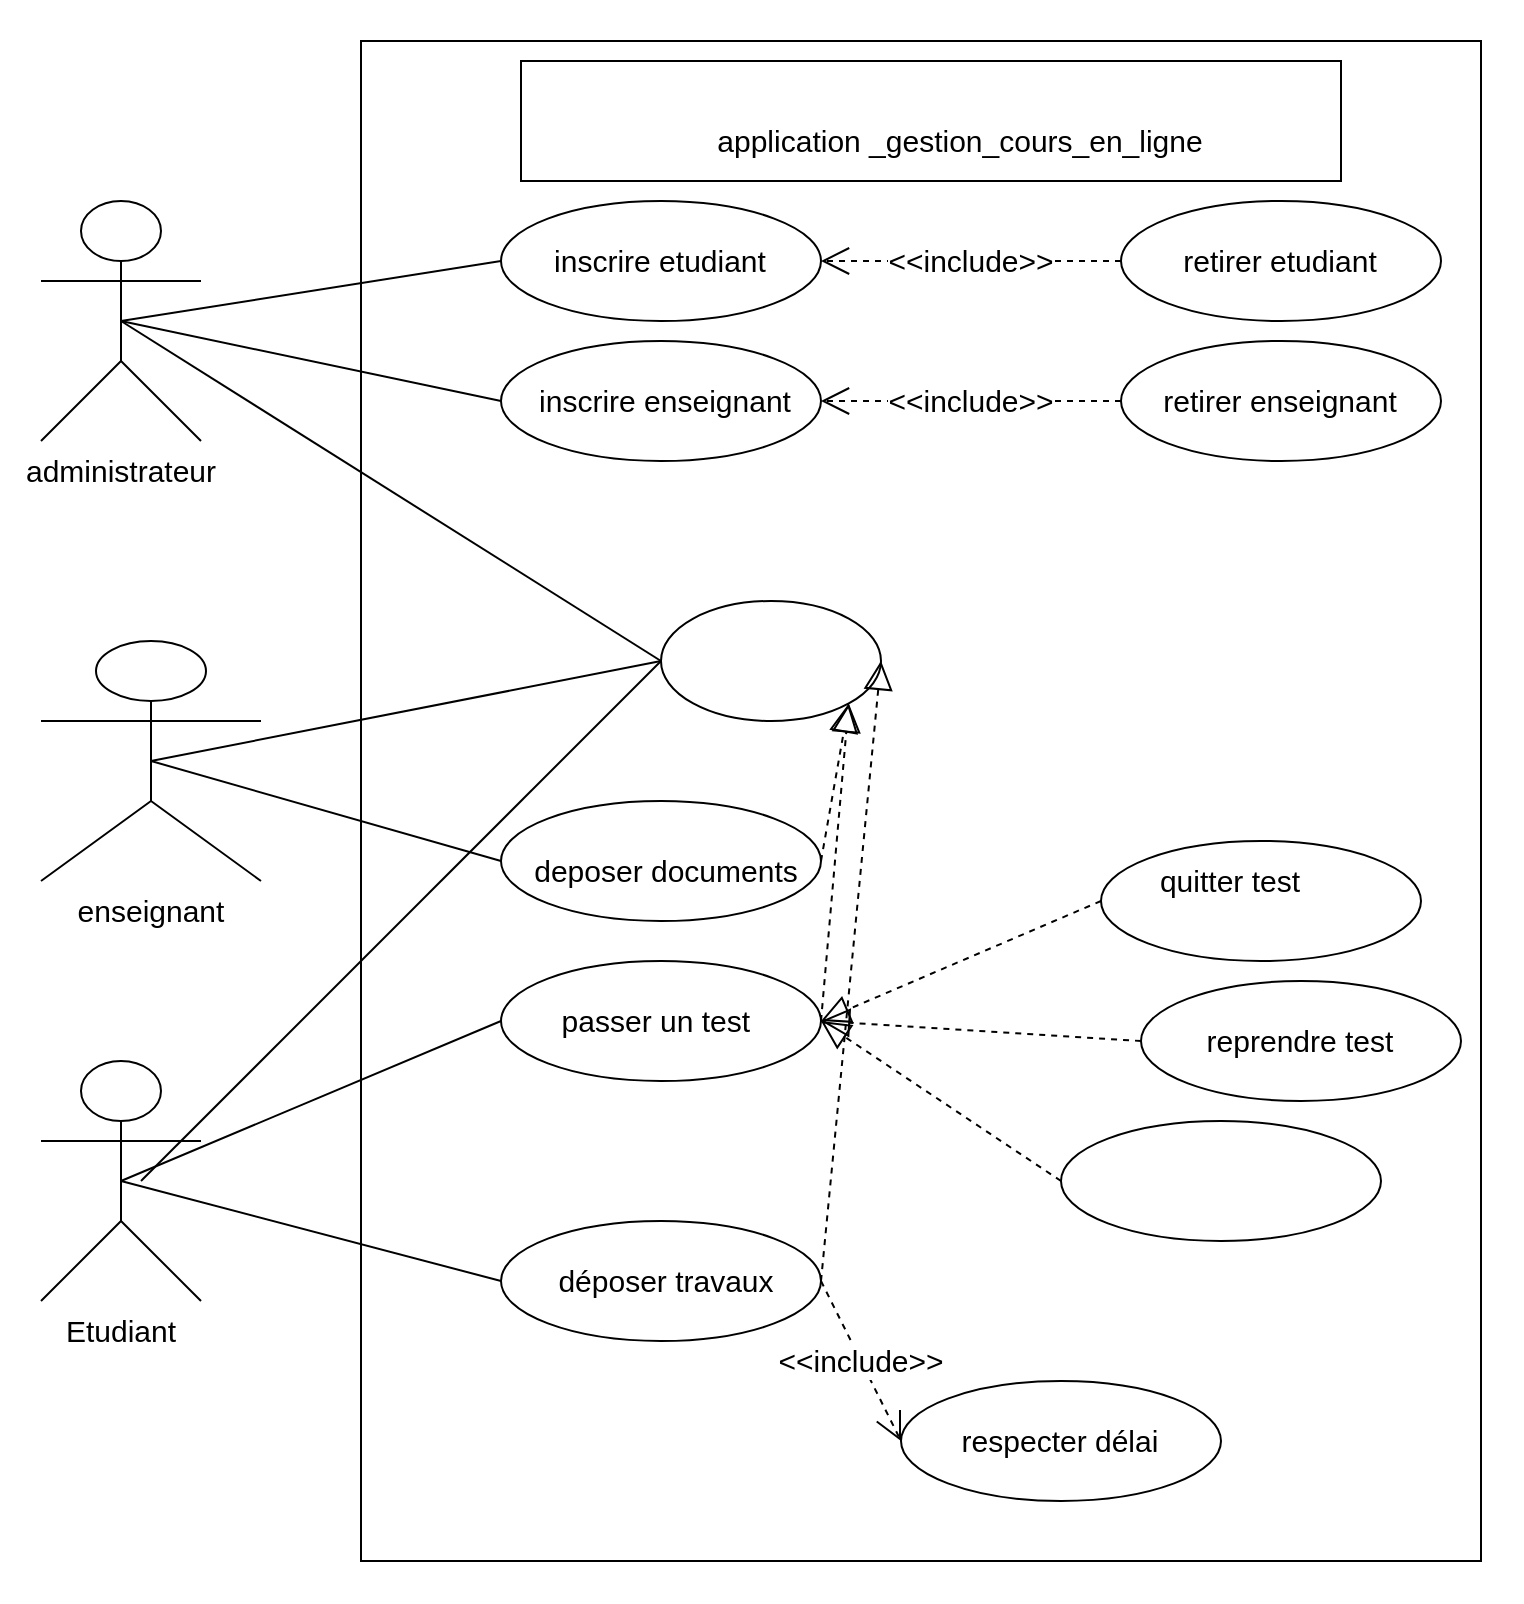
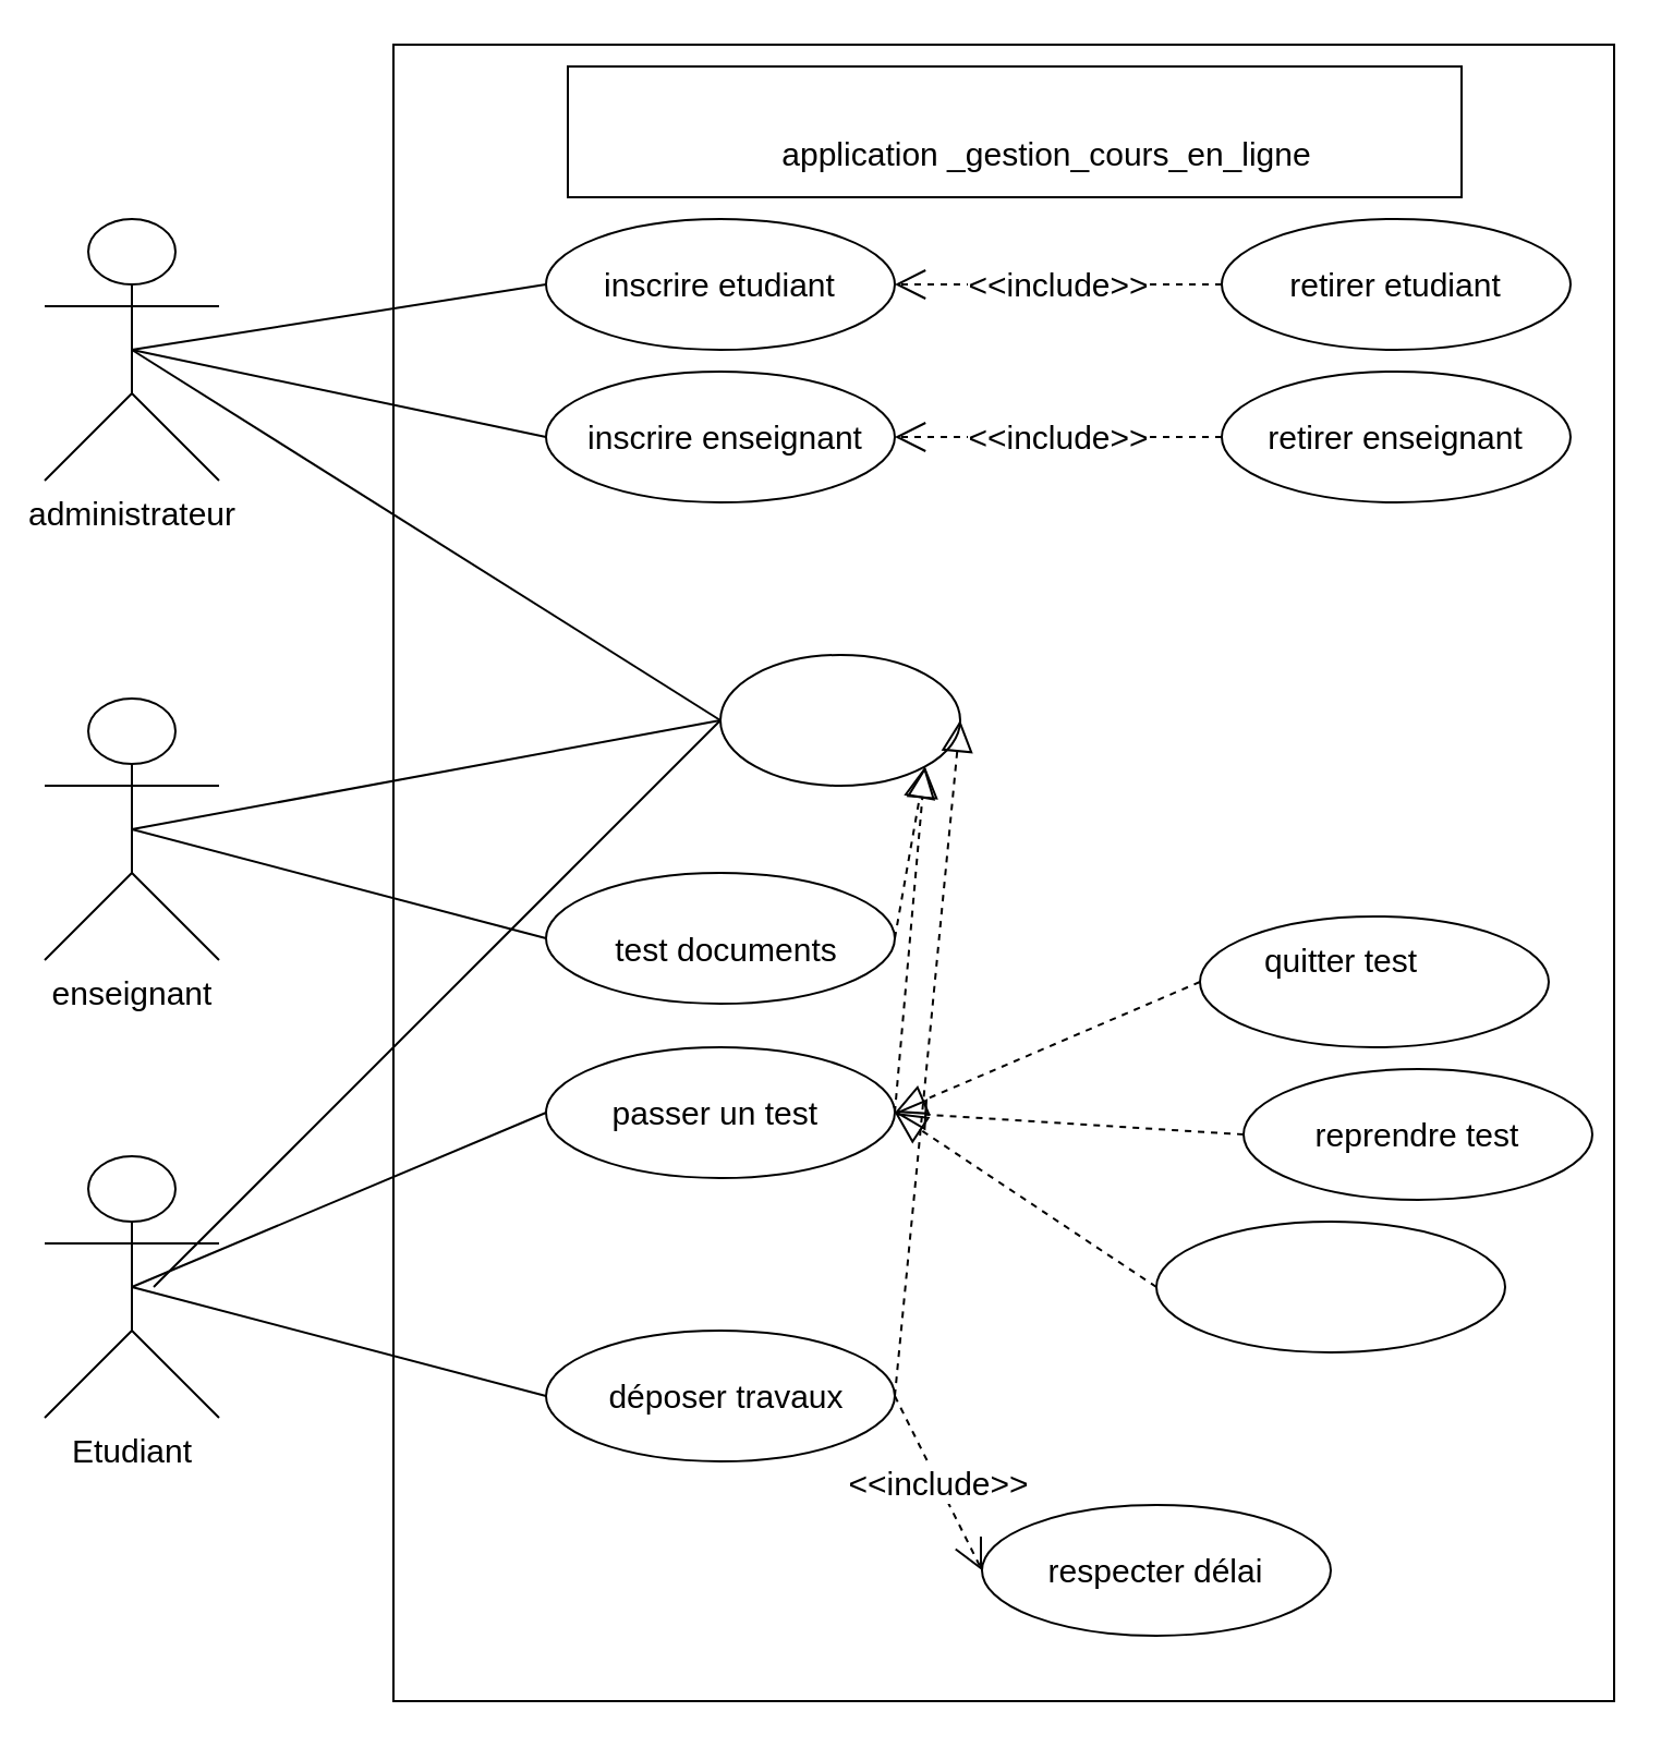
  <mxCell id="0" />
  <mxCell id="1" parent="0" />
  <mxCell id="2" value="&lt;font style=&quot;font-size: 15px;&quot;&gt;administrateur&lt;/font&gt;" style="shape=umlActor;verticalLabelPosition=bottom;verticalAlign=top;html=1;outlineConnect=0;" vertex="1" parent="1"><mxGeometry x="20" y="100" width="80" height="120" as="geometry" /></mxCell>
  <mxCell id="3" style="edgeStyle=orthogonalEdgeStyle;rounded=0;orthogonalLoop=1;jettySize=auto;html=1;exitX=0.5;exitY=1;exitDx=0;exitDy=0;" edge="1" parent="1"><mxGeometry relative="1" as="geometry"><mxPoint x="155" y="510" as="sourcePoint" /><mxPoint x="155" y="510" as="targetPoint" /></mxGeometry></mxCell>
- <mxCell id="4" value="&lt;span style=&quot;font-size: 15px;&quot;&gt;enseignant&lt;/span&gt;" style="shape=umlActor;verticalLabelPosition=bottom;verticalAlign=top;html=1;outlineConnect=0;" vertex="1" parent="1"><mxGeometry x="20" y="320" width="110" height="120" as="geometry" /></mxCell>
+ <mxCell id="4" value="&lt;span style=&quot;font-size: 15px;&quot;&gt;enseignant&lt;/span&gt;" style="shape=umlActor;verticalLabelPosition=bottom;verticalAlign=top;html=1;outlineConnect=0;" vertex="1" parent="1"><mxGeometry x="20" y="320" width="80" height="120" as="geometry" /></mxCell>
  <mxCell id="5" value="&lt;span style=&quot;font-size: 15px;&quot;&gt;Etudiant&lt;/span&gt;" style="shape=umlActor;verticalLabelPosition=bottom;verticalAlign=top;html=1;outlineConnect=0;" vertex="1" parent="1"><mxGeometry x="20" y="530" width="80" height="120" as="geometry" /></mxCell>
  <mxCell id="6" value="" style="rounded=0;whiteSpace=wrap;html=1;" vertex="1" parent="1"><mxGeometry x="180" y="20" width="560" height="760" as="geometry" /></mxCell>
  <mxCell id="7" value="" style="rounded=0;whiteSpace=wrap;html=1;" vertex="1" parent="1"><mxGeometry x="260" y="30" width="410" height="60" as="geometry" /></mxCell>
  <mxCell id="8" value="&lt;font style=&quot;font-size: 15px;&quot;&gt;application _gestion_cours_en_ligne&lt;/font&gt;" style="text;html=1;align=center;verticalAlign=middle;whiteSpace=wrap;rounded=0;" vertex="1" parent="1"><mxGeometry x="300" y="55" width="360" height="30" as="geometry" /></mxCell>
  <mxCell id="9" value="" style="ellipse;whiteSpace=wrap;html=1;" vertex="1" parent="1"><mxGeometry x="250" y="100" width="160" height="60" as="geometry" /></mxCell>
  <mxCell id="10" value="" style="ellipse;whiteSpace=wrap;html=1;" vertex="1" parent="1"><mxGeometry x="250" y="170" width="160" height="60" as="geometry" /></mxCell>
  <mxCell id="11" value="" style="ellipse;whiteSpace=wrap;html=1;" vertex="1" parent="1"><mxGeometry x="560" y="170" width="160" height="60" as="geometry" /></mxCell>
  <mxCell id="12" value="" style="ellipse;whiteSpace=wrap;html=1;" vertex="1" parent="1"><mxGeometry x="560" y="100" width="160" height="60" as="geometry" /></mxCell>
  <mxCell id="13" value="" style="ellipse;whiteSpace=wrap;html=1;" vertex="1" parent="1"><mxGeometry x="330" y="300" width="110" height="60" as="geometry" /></mxCell>
  <mxCell id="14" value="" style="ellipse;whiteSpace=wrap;html=1;" vertex="1" parent="1"><mxGeometry x="250" y="400" width="160" height="60" as="geometry" /></mxCell>
  <mxCell id="15" value="" style="ellipse;whiteSpace=wrap;html=1;" vertex="1" parent="1"><mxGeometry x="250" y="480" width="160" height="60" as="geometry" /></mxCell>
  <mxCell id="16" value="" style="ellipse;whiteSpace=wrap;html=1;" vertex="1" parent="1"><mxGeometry x="250" y="610" width="160" height="60" as="geometry" /></mxCell>
  <mxCell id="17" value="" style="ellipse;whiteSpace=wrap;html=1;" vertex="1" parent="1"><mxGeometry x="450" y="690" width="160" height="60" as="geometry" /></mxCell>
  <mxCell id="18" value="" style="ellipse;whiteSpace=wrap;html=1;" vertex="1" parent="1"><mxGeometry x="570" y="490" width="160" height="60" as="geometry" /></mxCell>
  <mxCell id="19" value="" style="ellipse;whiteSpace=wrap;html=1;" vertex="1" parent="1"><mxGeometry x="530" y="560" width="160" height="60" as="geometry" /></mxCell>
  <mxCell id="20" value="" style="ellipse;whiteSpace=wrap;html=1;" vertex="1" parent="1"><mxGeometry x="550" y="420" width="160" height="60" as="geometry" /></mxCell>
  <mxCell id="21" value="&lt;font style=&quot;font-size: 15px;&quot;&gt;inscrire etudiant&lt;/font&gt;" style="text;html=1;align=center;verticalAlign=middle;whiteSpace=wrap;rounded=0;" vertex="1" parent="1"><mxGeometry x="265" y="115" width="130" height="30" as="geometry" /></mxCell>
  <mxCell id="22" value="&lt;font style=&quot;font-size: 15px;&quot;&gt;inscrire enseignant&lt;/font&gt;" style="text;html=1;align=center;verticalAlign=middle;whiteSpace=wrap;rounded=0;" vertex="1" parent="1"><mxGeometry x="265" y="185" width="135" height="30" as="geometry" /></mxCell>
  <mxCell id="23" value="&lt;font style=&quot;font-size: 15px;&quot;&gt;retirer enseignant&lt;/font&gt;" style="text;html=1;align=center;verticalAlign=middle;whiteSpace=wrap;rounded=0;" vertex="1" parent="1"><mxGeometry x="575" y="185" width="130" height="30" as="geometry" /></mxCell>
  <mxCell id="24" value="&lt;font style=&quot;font-size: 15px;&quot;&gt;reprendre test&lt;/font&gt;" style="text;html=1;align=center;verticalAlign=middle;whiteSpace=wrap;rounded=0;" vertex="1" parent="1"><mxGeometry x="600" y="505" width="100" height="30" as="geometry" /></mxCell>
  <mxCell id="25" value="&lt;font style=&quot;font-size: 15px;&quot;&gt;passer un test&amp;nbsp;&lt;/font&gt;" style="text;html=1;align=center;verticalAlign=middle;whiteSpace=wrap;rounded=0;" vertex="1" parent="1"><mxGeometry x="275" y="495" width="110" height="30" as="geometry" /></mxCell>
- <mxCell id="26" value="&lt;font style=&quot;font-size: 15px;&quot;&gt;deposer documents&lt;/font&gt;" style="text;html=1;align=center;verticalAlign=middle;whiteSpace=wrap;rounded=0;" vertex="1" parent="1"><mxGeometry x="262.5" y="420" width="140" height="30" as="geometry" /></mxCell>
+ <mxCell id="26" value="&lt;font style=&quot;font-size: 15px;&quot;&gt;test documents&lt;/font&gt;" style="text;html=1;align=center;verticalAlign=middle;whiteSpace=wrap;rounded=0;" vertex="1" parent="1"><mxGeometry x="262.5" y="420" width="140" height="30" as="geometry" /></mxCell>
  <mxCell id="27" value="&lt;font style=&quot;font-size: 15px;&quot;&gt;quitter test&lt;/font&gt;" style="text;html=1;align=center;verticalAlign=middle;whiteSpace=wrap;rounded=0;" vertex="1" parent="1"><mxGeometry x="575" y="425" width="80" height="30" as="geometry" /></mxCell>
  <mxCell id="28" value="&lt;font style=&quot;font-size: 15px;&quot;&gt;retirer etudiant&lt;/font&gt;" style="text;html=1;align=center;verticalAlign=middle;whiteSpace=wrap;rounded=0;" vertex="1" parent="1"><mxGeometry x="585" y="115" width="110" height="30" as="geometry" /></mxCell>
  <mxCell id="29" value="&lt;font style=&quot;font-size: 15px;&quot;&gt;déposer travaux&lt;/font&gt;" style="text;html=1;align=center;verticalAlign=middle;whiteSpace=wrap;rounded=0;" vertex="1" parent="1"><mxGeometry x="277.5" y="625" width="110" height="30" as="geometry" /></mxCell>
  <mxCell id="30" value="&lt;font style=&quot;font-size: 15px;&quot;&gt;respecter délai&lt;/font&gt;" style="text;html=1;align=center;verticalAlign=middle;whiteSpace=wrap;rounded=0;" vertex="1" parent="1"><mxGeometry x="475" y="705" width="110" height="30" as="geometry" /></mxCell>
  <mxCell id="31" value="" style="endArrow=none;html=1;rounded=0;entryX=0.5;entryY=0.5;entryDx=0;entryDy=0;entryPerimeter=0;exitX=0;exitY=0.5;exitDx=0;exitDy=0;" edge="1" parent="1" source="9" target="2"><mxGeometry width="50" height="50" relative="1" as="geometry"><mxPoint x="140" y="170" as="sourcePoint" /><mxPoint x="340" y="360" as="targetPoint" /></mxGeometry></mxCell>
  <mxCell id="32" value="" style="endArrow=none;html=1;rounded=0;exitX=0.5;exitY=0.5;exitDx=0;exitDy=0;exitPerimeter=0;entryX=0;entryY=0.5;entryDx=0;entryDy=0;" edge="1" parent="1" source="2" target="10"><mxGeometry width="50" height="50" relative="1" as="geometry"><mxPoint x="290" y="410" as="sourcePoint" /><mxPoint x="340" y="360" as="targetPoint" /></mxGeometry></mxCell>
  <mxCell id="33" value="" style="endArrow=none;html=1;rounded=0;exitX=0.5;exitY=0.5;exitDx=0;exitDy=0;exitPerimeter=0;entryX=0;entryY=0.5;entryDx=0;entryDy=0;" edge="1" parent="1" source="2" target="13"><mxGeometry width="50" height="50" relative="1" as="geometry"><mxPoint x="150" y="260" as="sourcePoint" /><mxPoint x="340" y="300" as="targetPoint" /></mxGeometry></mxCell>
  <mxCell id="34" value="" style="endArrow=none;html=1;rounded=0;exitX=0.5;exitY=0.5;exitDx=0;exitDy=0;exitPerimeter=0;entryX=0;entryY=0.5;entryDx=0;entryDy=0;" edge="1" parent="1" source="4" target="13"><mxGeometry width="50" height="50" relative="1" as="geometry"><mxPoint x="260" y="360" as="sourcePoint" /><mxPoint x="450" y="400" as="targetPoint" /></mxGeometry></mxCell>
  <mxCell id="35" value="" style="endArrow=none;html=1;rounded=0;exitX=0.5;exitY=0.5;exitDx=0;exitDy=0;exitPerimeter=0;entryX=0;entryY=0.5;entryDx=0;entryDy=0;" edge="1" parent="1" source="4" target="14"><mxGeometry width="50" height="50" relative="1" as="geometry"><mxPoint x="310" y="380" as="sourcePoint" /><mxPoint x="500" y="420" as="targetPoint" /></mxGeometry></mxCell>
  <mxCell id="36" value="" style="endArrow=none;html=1;rounded=0;exitX=0.5;exitY=0.5;exitDx=0;exitDy=0;exitPerimeter=0;entryX=0;entryY=0.5;entryDx=0;entryDy=0;" edge="1" parent="1" source="5" target="15"><mxGeometry width="50" height="50" relative="1" as="geometry"><mxPoint x="230" y="560" as="sourcePoint" /><mxPoint x="420" y="610" as="targetPoint" /></mxGeometry></mxCell>
  <mxCell id="37" value="" style="endArrow=none;html=1;rounded=0;exitX=0.5;exitY=0.5;exitDx=0;exitDy=0;exitPerimeter=0;entryX=0;entryY=0.5;entryDx=0;entryDy=0;" edge="1" parent="1" source="5" target="16"><mxGeometry width="50" height="50" relative="1" as="geometry"><mxPoint x="240" y="610" as="sourcePoint" /><mxPoint x="430" y="660" as="targetPoint" /></mxGeometry></mxCell>
  <mxCell id="38" value="" style="endArrow=none;html=1;rounded=0;entryX=0;entryY=0.5;entryDx=0;entryDy=0;" edge="1" parent="1" target="13"><mxGeometry width="50" height="50" relative="1" as="geometry"><mxPoint x="70" y="590" as="sourcePoint" /><mxPoint x="440" y="610" as="targetPoint" /></mxGeometry></mxCell>
  <mxCell id="39" value="&lt;font style=&quot;font-size: 15px;&quot;&gt;&amp;lt;&amp;lt;include&amp;gt;&amp;gt;&lt;/font&gt;" style="endArrow=open;endSize=12;dashed=1;html=1;rounded=0;entryX=1;entryY=0.5;entryDx=0;entryDy=0;exitX=0;exitY=0.5;exitDx=0;exitDy=0;" edge="1" parent="1" source="12" target="9"><mxGeometry width="160" relative="1" as="geometry"><mxPoint x="630" y="410" as="sourcePoint" /><mxPoint x="790" y="410" as="targetPoint" /></mxGeometry></mxCell>
  <mxCell id="40" value="&lt;font style=&quot;font-size: 15px;&quot;&gt;&amp;lt;&amp;lt;include&amp;gt;&amp;gt;&lt;/font&gt;" style="endArrow=open;endSize=12;dashed=1;html=1;rounded=0;exitX=0;exitY=0.5;exitDx=0;exitDy=0;entryX=1;entryY=0.5;entryDx=0;entryDy=0;" edge="1" parent="1" source="11" target="10"><mxGeometry width="160" relative="1" as="geometry"><mxPoint x="650" y="180" as="sourcePoint" /><mxPoint x="500" y="180" as="targetPoint" /></mxGeometry></mxCell>
  <mxCell id="41" value="&lt;font style=&quot;font-size: 15px;&quot;&gt;&amp;lt;&amp;lt;include&amp;gt;&amp;gt;&lt;/font&gt;" style="endArrow=open;endSize=12;dashed=1;html=1;rounded=0;entryX=0;entryY=0.5;entryDx=0;entryDy=0;exitX=1;exitY=0.5;exitDx=0;exitDy=0;" edge="1" parent="1" source="16" target="17"><mxGeometry width="160" relative="1" as="geometry"><mxPoint x="580" y="680" as="sourcePoint" /><mxPoint x="430" y="680" as="targetPoint" /></mxGeometry></mxCell>
  <mxCell id="42" value="" style="endArrow=block;dashed=1;endFill=0;endSize=12;html=1;rounded=0;exitX=1;exitY=0.5;exitDx=0;exitDy=0;entryX=1;entryY=1;entryDx=0;entryDy=0;" edge="1" parent="1" source="14" target="13"><mxGeometry width="160" relative="1" as="geometry"><mxPoint x="630" y="410" as="sourcePoint" /><mxPoint x="790" y="410" as="targetPoint" /></mxGeometry></mxCell>
  <mxCell id="43" value="" style="endArrow=block;dashed=1;endFill=0;endSize=12;html=1;rounded=0;exitX=1;exitY=0.5;exitDx=0;exitDy=0;entryX=1;entryY=0.5;entryDx=0;entryDy=0;" edge="1" parent="1" source="16" target="13"><mxGeometry width="160" relative="1" as="geometry"><mxPoint x="460" y="489" as="sourcePoint" /><mxPoint x="474" y="410" as="targetPoint" /></mxGeometry></mxCell>
  <mxCell id="44" value="" style="endArrow=block;dashed=1;endFill=0;endSize=12;html=1;rounded=0;exitX=1;exitY=0.5;exitDx=0;exitDy=0;entryX=1;entryY=1;entryDx=0;entryDy=0;" edge="1" parent="1" source="15" target="13"><mxGeometry width="160" relative="1" as="geometry"><mxPoint x="426" y="505" as="sourcePoint" /><mxPoint x="440" y="426" as="targetPoint" /></mxGeometry></mxCell>
  <mxCell id="45" value="" style="endArrow=block;dashed=1;endFill=0;endSize=12;html=1;rounded=0;exitX=0;exitY=0.5;exitDx=0;exitDy=0;" edge="1" parent="1" source="19"><mxGeometry width="160" relative="1" as="geometry"><mxPoint x="480" y="569" as="sourcePoint" /><mxPoint x="410" y="510" as="targetPoint" /></mxGeometry></mxCell>
  <mxCell id="46" value="" style="endArrow=block;dashed=1;endFill=0;endSize=12;html=1;rounded=0;exitX=0;exitY=0.5;exitDx=0;exitDy=0;" edge="1" parent="1" source="18"><mxGeometry width="160" relative="1" as="geometry"><mxPoint x="480" y="569" as="sourcePoint" /><mxPoint x="410" y="510" as="targetPoint" /></mxGeometry></mxCell>
  <mxCell id="47" value="" style="endArrow=block;dashed=1;endFill=0;endSize=12;html=1;rounded=0;exitX=0;exitY=0.5;exitDx=0;exitDy=0;entryX=1;entryY=0.5;entryDx=0;entryDy=0;" edge="1" parent="1" source="20" target="15"><mxGeometry width="160" relative="1" as="geometry"><mxPoint x="480" y="569" as="sourcePoint" /><mxPoint x="494" y="490" as="targetPoint" /></mxGeometry></mxCell>
